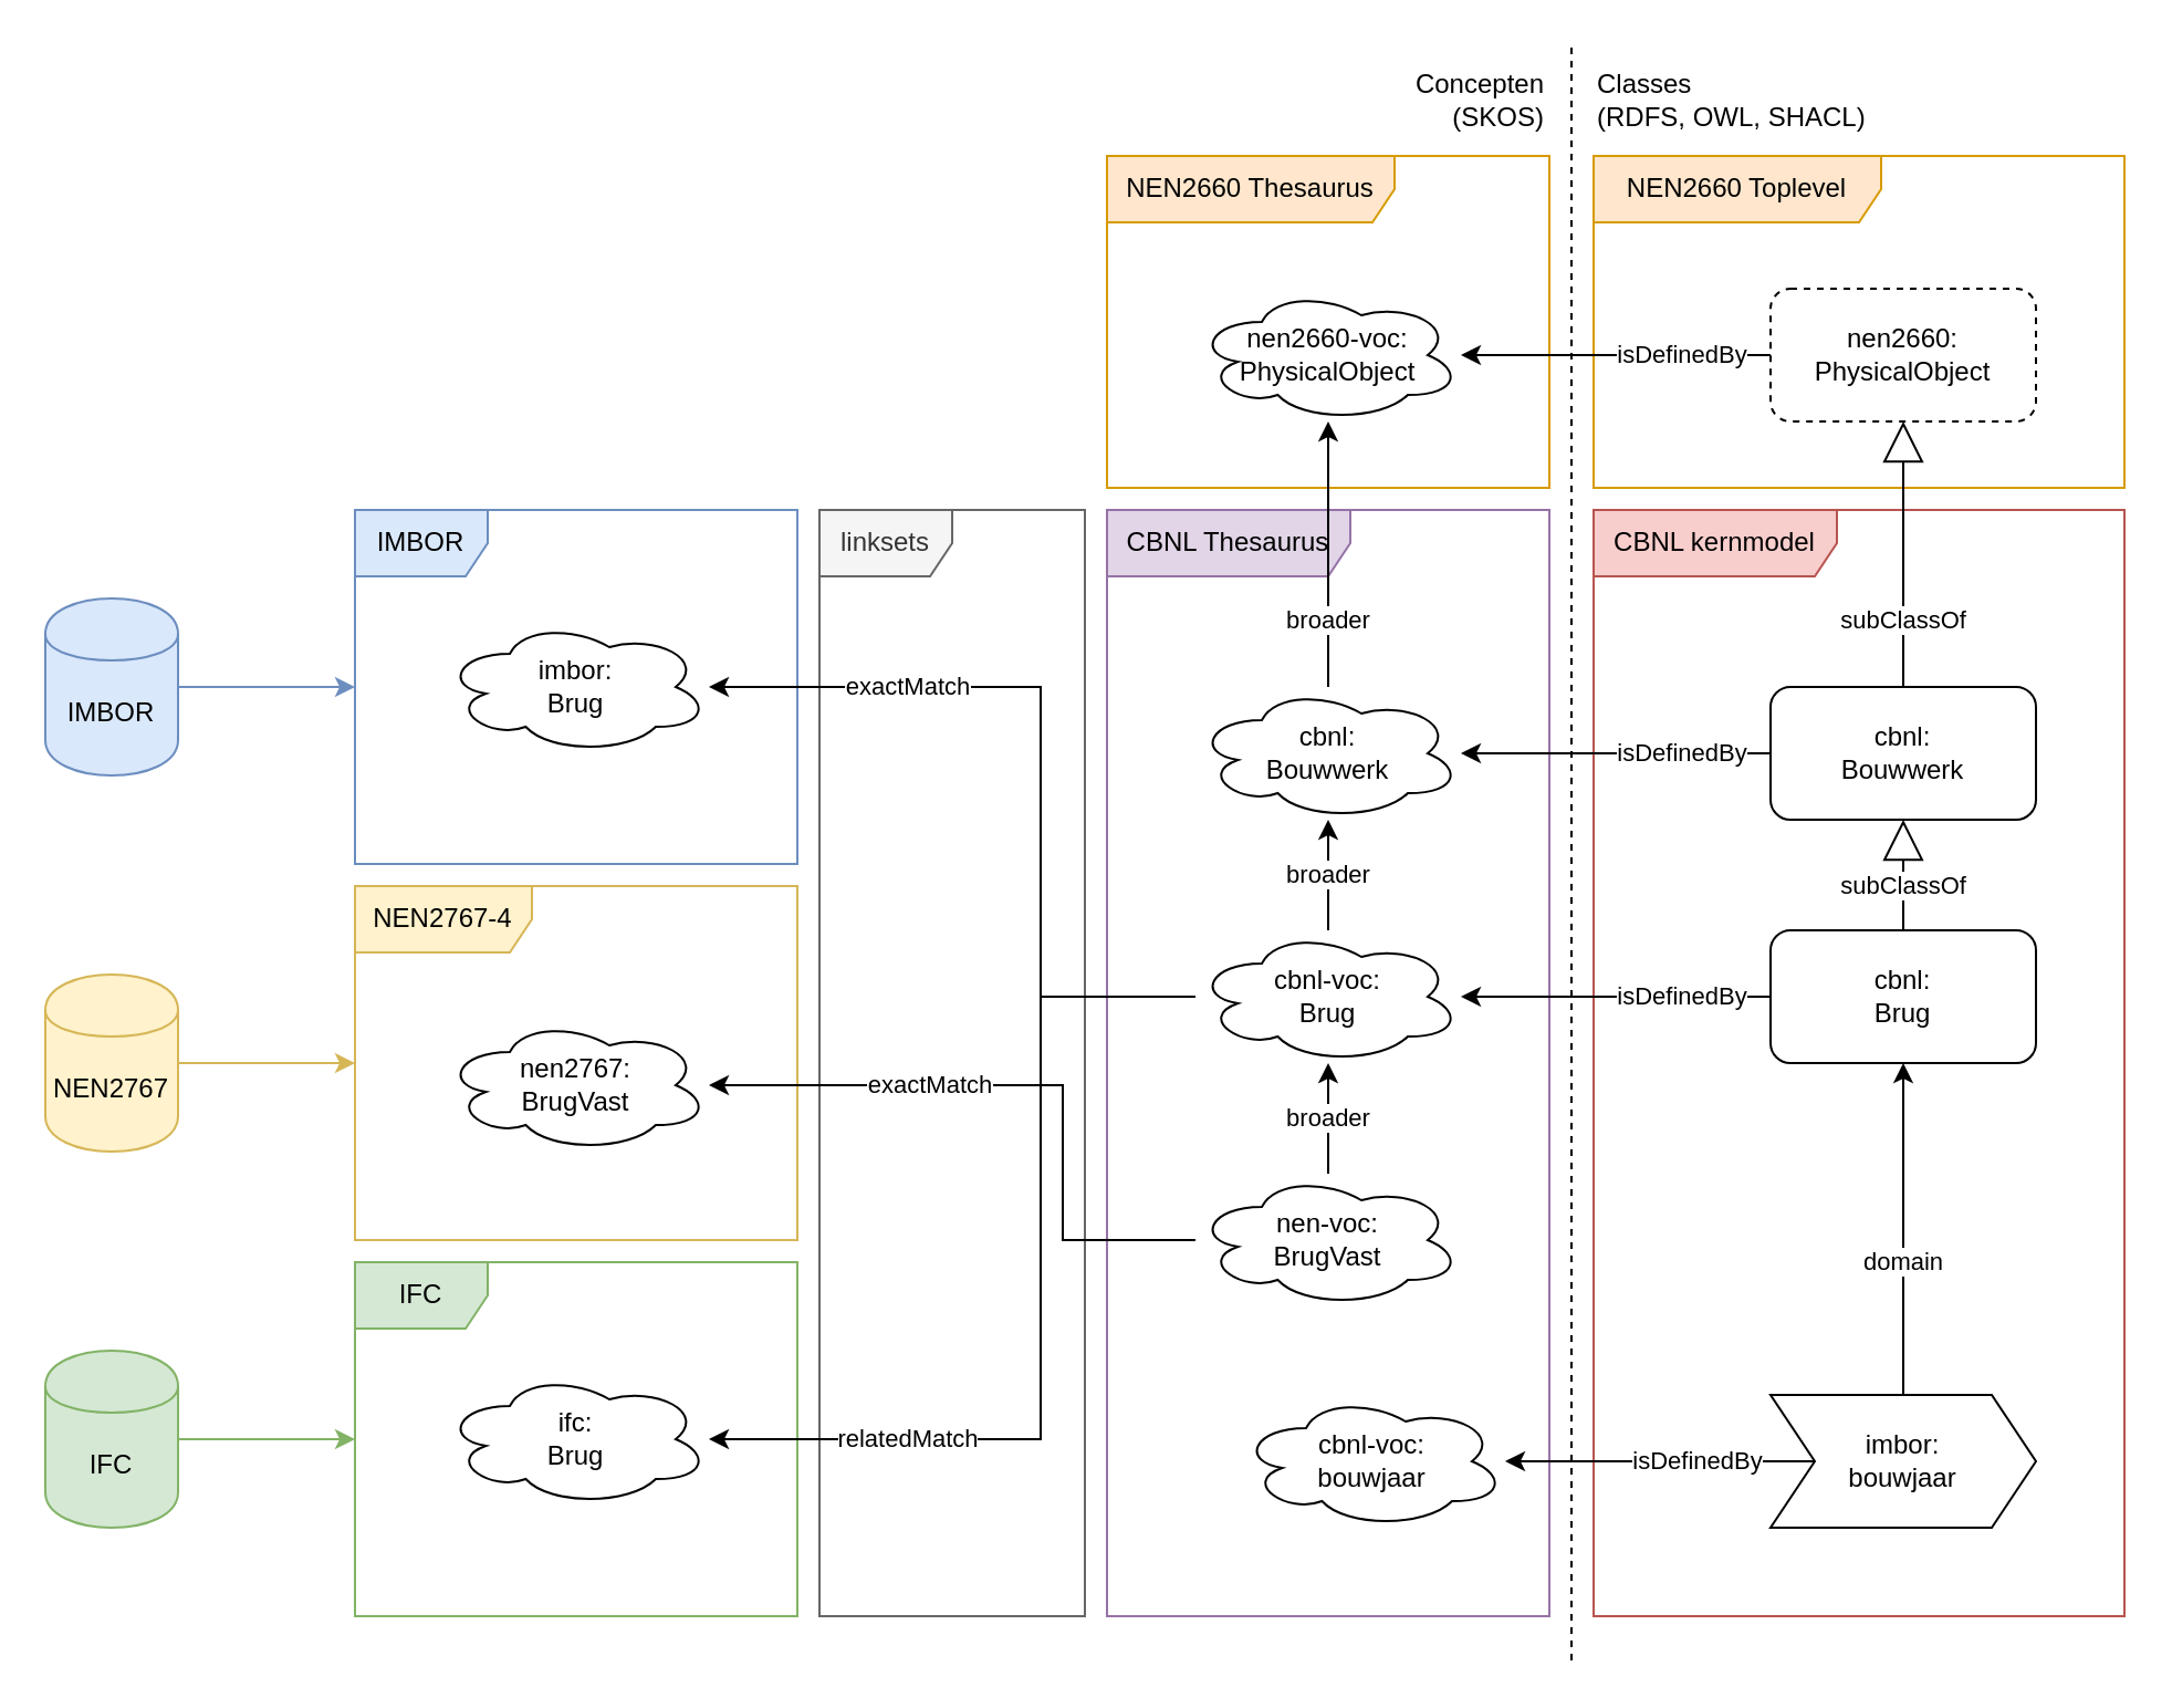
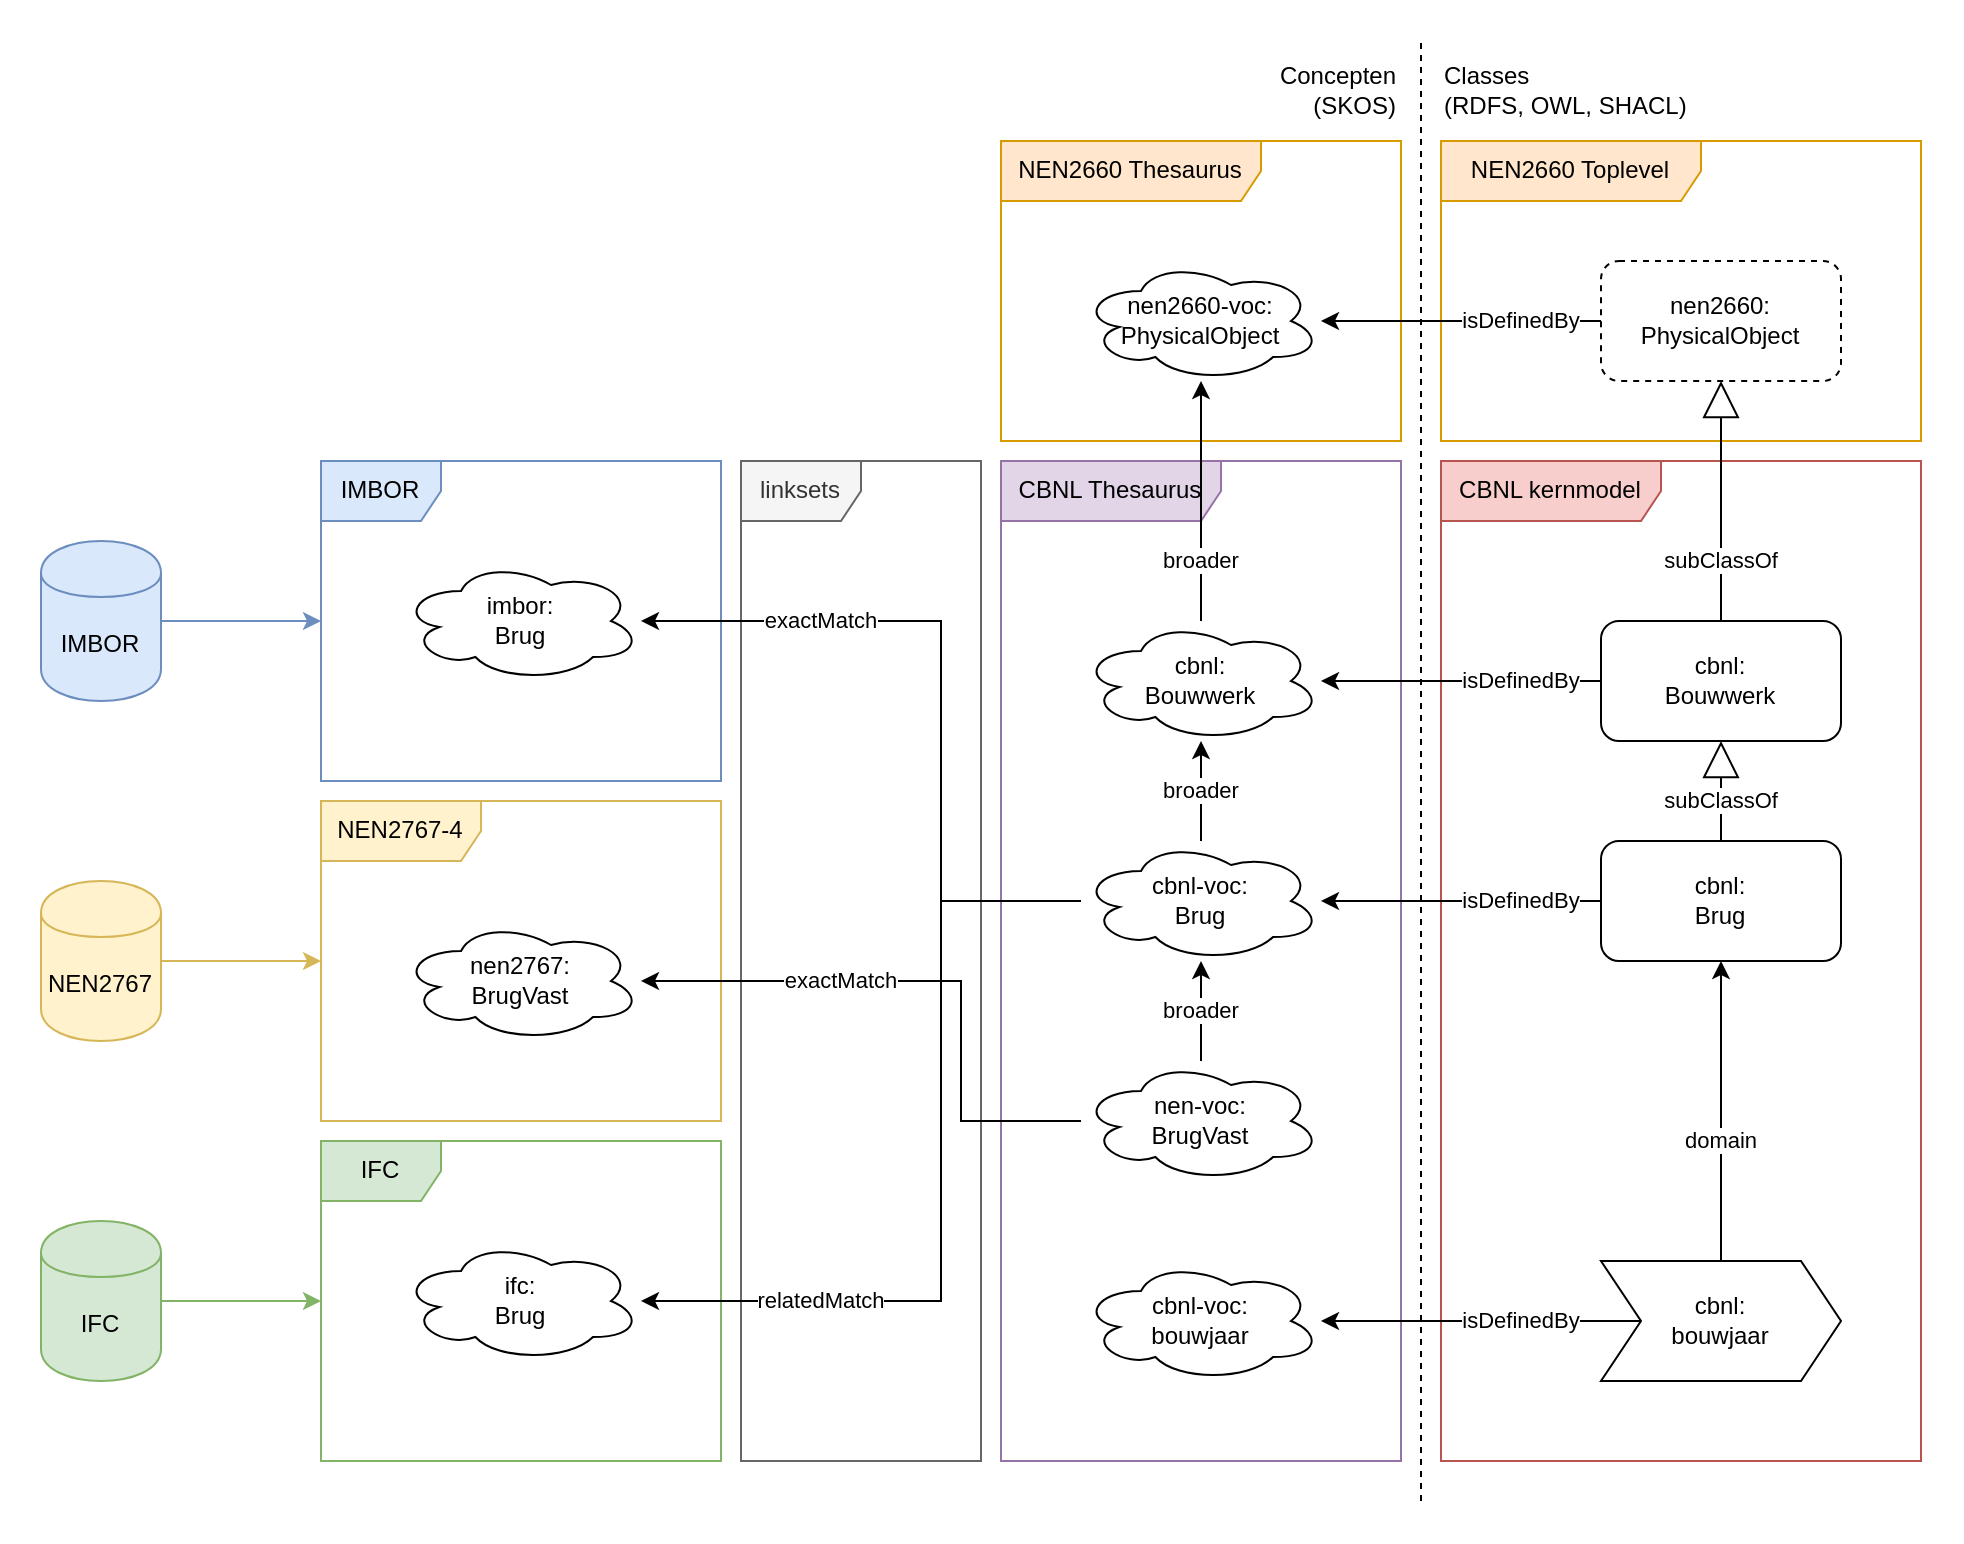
  <mxCell id="0" />
  <mxCell id="1" parent="0" />
  <mxCell id="2" value="linksets" style="shape=umlFrame;whiteSpace=wrap;html=1;fillColor=#f5f5f5;strokeColor=#666666;fontColor=#333333;" parent="1" vertex="1"><mxGeometry x="370" y="230" width="120" height="500" as="geometry" /></mxCell>
  <mxCell id="3" value="CBNL kernmodel" style="shape=umlFrame;whiteSpace=wrap;html=1;width=110;height=30;fillColor=#f8cecc;strokeColor=#b85450;" parent="1" vertex="1"><mxGeometry x="720" y="230" width="240" height="500" as="geometry" /></mxCell>
  <mxCell id="4" value="IMBOR" style="shape=umlFrame;whiteSpace=wrap;html=1;fillColor=#dae8fc;strokeColor=#6c8ebf;" parent="1" vertex="1"><mxGeometry x="160" y="230" width="200" height="160" as="geometry" /></mxCell>
  <mxCell id="5" value="NEN2767-4" style="shape=umlFrame;whiteSpace=wrap;html=1;width=80;height=30;fillColor=#fff2cc;strokeColor=#d6b656;" parent="1" vertex="1"><mxGeometry x="160" y="400" width="200" height="160" as="geometry" /></mxCell>
  <mxCell id="6" value="CBNL Thesaurus" style="shape=umlFrame;whiteSpace=wrap;html=1;width=110;height=30;fillColor=#e1d5e7;strokeColor=#9673a6;" parent="1" vertex="1"><mxGeometry x="500" y="230" width="200" height="500" as="geometry" /></mxCell>
  <mxCell id="7" value="imbor:&lt;br&gt;Brug" style="ellipse;shape=cloud;whiteSpace=wrap;html=1;fontFamily=Helvetica;fontSize=12;fontColor=#000000;align=center;strokeColor=#000000;fillColor=#ffffff;" parent="1" vertex="1"><mxGeometry x="200" y="280" width="120" height="60" as="geometry" /></mxCell>
  <mxCell id="8" value="broader" style="edgeStyle=orthogonalEdgeStyle;rounded=0;orthogonalLoop=1;jettySize=auto;html=1;" parent="1" source="9" target="27" edge="1"><mxGeometry relative="1" as="geometry" /></mxCell>
  <mxCell id="9" value="nen-voc:&lt;br&gt;BrugVast" style="ellipse;shape=cloud;whiteSpace=wrap;html=1;fontFamily=Helvetica;fontSize=12;fontColor=#000000;align=center;strokeColor=#000000;fillColor=#ffffff;" parent="1" vertex="1"><mxGeometry x="540" y="530" width="120" height="60" as="geometry" /></mxCell>
  <mxCell id="10" value="nen2767:&lt;br&gt;BrugVast" style="ellipse;shape=cloud;whiteSpace=wrap;html=1;fontFamily=Helvetica;fontSize=12;fontColor=#000000;align=center;strokeColor=#000000;fillColor=#ffffff;" parent="1" vertex="1"><mxGeometry x="200" y="460" width="120" height="60" as="geometry" /></mxCell>
  <mxCell id="11" value="IFC" style="shape=umlFrame;whiteSpace=wrap;html=1;fillColor=#d5e8d4;strokeColor=#82b366;" parent="1" vertex="1"><mxGeometry x="160" y="570" width="200" height="160" as="geometry" /></mxCell>
  <mxCell id="12" value="ifc:&lt;br&gt;Brug" style="ellipse;shape=cloud;whiteSpace=wrap;html=1;fontFamily=Helvetica;fontSize=12;fontColor=#000000;align=center;strokeColor=#000000;fillColor=#ffffff;" parent="1" vertex="1"><mxGeometry x="200" y="620" width="120" height="60" as="geometry" /></mxCell>
  <mxCell id="13" value="NEN2660 Thesaurus" style="shape=umlFrame;whiteSpace=wrap;html=1;width=130;height=30;fillColor=#ffe6cc;strokeColor=#d79b00;" parent="1" vertex="1"><mxGeometry x="500" y="70" width="200" height="150" as="geometry" /></mxCell>
  <mxCell id="14" value="NEN2660 Toplevel" style="shape=umlFrame;whiteSpace=wrap;html=1;width=130;height=30;fillColor=#ffe6cc;strokeColor=#d79b00;" parent="1" vertex="1"><mxGeometry x="720" y="70" width="240" height="150" as="geometry" /></mxCell>
  <mxCell id="15" value="nen2660-voc:&lt;br&gt;PhysicalObject" style="ellipse;shape=cloud;whiteSpace=wrap;html=1;fontFamily=Helvetica;fontSize=12;fontColor=#000000;align=center;strokeColor=#000000;fillColor=#ffffff;" parent="1" vertex="1"><mxGeometry x="540" y="130" width="120" height="60" as="geometry" /></mxCell>
  <mxCell id="16" value="nen2660:&lt;br&gt;PhysicalObject" style="rounded=1;whiteSpace=wrap;html=1;dashed=1;" parent="1" vertex="1"><mxGeometry x="800" y="130" width="120" height="60" as="geometry" /></mxCell>
  <mxCell id="17" value="relatedMatch" style="edgeStyle=orthogonalEdgeStyle;rounded=0;orthogonalLoop=1;jettySize=auto;html=1;" parent="1" source="27" target="12" edge="1"><mxGeometry x="0.571" relative="1" as="geometry"><Array as="points"><mxPoint x="470" y="450" /><mxPoint x="470" y="650" /></Array><mxPoint as="offset" /></mxGeometry></mxCell>
  <mxCell id="18" value="isDefinedBy" style="edgeStyle=orthogonalEdgeStyle;rounded=0;orthogonalLoop=1;jettySize=auto;html=1;" parent="1" source="16" target="15" edge="1"><mxGeometry x="-0.429" relative="1" as="geometry"><mxPoint as="offset" /></mxGeometry></mxCell>
  <mxCell id="19" value="exactMatch" style="edgeStyle=orthogonalEdgeStyle;rounded=0;orthogonalLoop=1;jettySize=auto;html=1;" parent="1" source="9" target="10" edge="1"><mxGeometry x="0.31" relative="1" as="geometry"><Array as="points"><mxPoint x="480" y="560" /><mxPoint x="480" y="490" /></Array><mxPoint as="offset" /></mxGeometry></mxCell>
  <mxCell id="20" value="exactMatch" style="edgeStyle=orthogonalEdgeStyle;rounded=0;orthogonalLoop=1;jettySize=auto;html=1;" parent="1" source="27" target="7" edge="1"><mxGeometry x="0.5" relative="1" as="geometry"><Array as="points"><mxPoint x="470" y="450" /><mxPoint x="470" y="310" /></Array><mxPoint as="offset" /></mxGeometry></mxCell>
  <mxCell id="21" value="" style="endArrow=none;dashed=1;html=1;" parent="1" edge="1"><mxGeometry width="50" height="50" relative="1" as="geometry"><mxPoint x="710" y="750" as="sourcePoint" /><mxPoint x="710" y="20" as="targetPoint" /></mxGeometry></mxCell>
  <mxCell id="22" value="Concepten&lt;br&gt;(SKOS)" style="text;html=1;strokeColor=none;fillColor=none;align=right;verticalAlign=middle;whiteSpace=wrap;rounded=0;" parent="1" vertex="1"><mxGeometry x="570" y="30" width="130" height="30" as="geometry" /></mxCell>
  <mxCell id="23" value="Classes&lt;br&gt;(RDFS, OWL, SHACL)" style="text;html=1;strokeColor=none;fillColor=none;align=left;verticalAlign=middle;whiteSpace=wrap;rounded=0;" parent="1" vertex="1"><mxGeometry x="720" y="30" width="130" height="30" as="geometry" /></mxCell>
- <mxCell id="24" value="imbor:&lt;br&gt;bouwjaar" style="shape=step;perimeter=stepPerimeter;whiteSpace=wrap;html=1;fixedSize=1;" parent="1" vertex="1"><mxGeometry x="800" y="630" width="120" height="60" as="geometry" /></mxCell>
- <mxCell id="25" value="cbnl-voc:&lt;br&gt;bouwjaar" style="ellipse;shape=cloud;whiteSpace=wrap;html=1;fontFamily=Helvetica;fontSize=12;fontColor=#000000;align=center;strokeColor=#000000;fillColor=#ffffff;" parent="1" vertex="1"><mxGeometry x="560" y="630" width="120" height="60" as="geometry" /></mxCell>
+ <mxCell id="24" value="cbnl:&lt;br&gt;bouwjaar" style="shape=step;perimeter=stepPerimeter;whiteSpace=wrap;html=1;fixedSize=1;" parent="1" vertex="1"><mxGeometry x="800" y="630" width="120" height="60" as="geometry" /></mxCell>
+ <mxCell id="25" value="cbnl-voc:&lt;br&gt;bouwjaar" style="ellipse;shape=cloud;whiteSpace=wrap;html=1;fontFamily=Helvetica;fontSize=12;fontColor=#000000;align=center;strokeColor=#000000;fillColor=#ffffff;" parent="1" vertex="1"><mxGeometry x="540" y="630" width="120" height="60" as="geometry" /></mxCell>
  <mxCell id="26" value="isDefinedBy" style="edgeStyle=orthogonalEdgeStyle;rounded=0;orthogonalLoop=1;jettySize=auto;html=1;" parent="1" source="24" target="25" edge="1"><mxGeometry x="-0.25" relative="1" as="geometry"><mxPoint as="offset" /></mxGeometry></mxCell>
  <mxCell id="27" value="cbnl-voc:&lt;br&gt;Brug" style="ellipse;shape=cloud;whiteSpace=wrap;html=1;fontFamily=Helvetica;fontSize=12;fontColor=#000000;align=center;strokeColor=#000000;fillColor=#ffffff;" parent="1" vertex="1"><mxGeometry x="540" y="420" width="120" height="60" as="geometry" /></mxCell>
  <mxCell id="28" value="isDefinedBy" style="edgeStyle=orthogonalEdgeStyle;rounded=0;orthogonalLoop=1;jettySize=auto;html=1;" parent="1" source="29" target="27" edge="1"><mxGeometry x="-0.429" relative="1" as="geometry"><mxPoint as="offset" /></mxGeometry></mxCell>
  <mxCell id="29" value="cbnl:&lt;br&gt;Brug" style="rounded=1;whiteSpace=wrap;html=1;" parent="1" vertex="1"><mxGeometry x="800" y="420" width="120" height="60" as="geometry" /></mxCell>
  <mxCell id="30" value="broader" style="edgeStyle=orthogonalEdgeStyle;rounded=0;orthogonalLoop=1;jettySize=auto;html=1;" parent="1" source="37" target="15" edge="1"><mxGeometry x="-0.5" relative="1" as="geometry"><mxPoint as="offset" /></mxGeometry></mxCell>
  <mxCell id="31" value="NEN2767" style="shape=cylinder;whiteSpace=wrap;html=1;boundedLbl=1;backgroundOutline=1;fillColor=#fff2cc;strokeColor=#d6b656;" parent="1" vertex="1"><mxGeometry x="20" y="440" width="60" height="80" as="geometry" /></mxCell>
  <mxCell id="32" style="edgeStyle=orthogonalEdgeStyle;rounded=0;orthogonalLoop=1;jettySize=auto;html=1;sourcePerimeterSpacing=0;targetPerimeterSpacing=0;fillColor=#d5e8d4;strokeColor=#82b366;" parent="1" source="33" target="11" edge="1"><mxGeometry relative="1" as="geometry" /></mxCell>
  <mxCell id="33" value="IFC" style="shape=cylinder;whiteSpace=wrap;html=1;boundedLbl=1;backgroundOutline=1;fillColor=#d5e8d4;strokeColor=#82b366;" parent="1" vertex="1"><mxGeometry x="20" y="610" width="60" height="80" as="geometry" /></mxCell>
  <mxCell id="34" value="IMBOR" style="shape=cylinder;whiteSpace=wrap;html=1;boundedLbl=1;backgroundOutline=1;fillColor=#dae8fc;strokeColor=#6c8ebf;" parent="1" vertex="1"><mxGeometry x="20" y="270" width="60" height="80" as="geometry" /></mxCell>
  <mxCell id="35" style="edgeStyle=orthogonalEdgeStyle;rounded=0;orthogonalLoop=1;jettySize=auto;html=1;sourcePerimeterSpacing=0;targetPerimeterSpacing=0;fillColor=#dae8fc;strokeColor=#6c8ebf;" parent="1" source="34" target="4" edge="1"><mxGeometry relative="1" as="geometry" /></mxCell>
  <mxCell id="36" style="edgeStyle=orthogonalEdgeStyle;rounded=0;orthogonalLoop=1;jettySize=auto;html=1;sourcePerimeterSpacing=0;targetPerimeterSpacing=0;fillColor=#fff2cc;strokeColor=#d6b656;" parent="1" source="31" target="5" edge="1"><mxGeometry relative="1" as="geometry" /></mxCell>
  <mxCell id="37" value="cbnl:&lt;br&gt;Bouwwerk" style="ellipse;shape=cloud;whiteSpace=wrap;html=1;fontFamily=Helvetica;fontSize=12;fontColor=#000000;align=center;strokeColor=#000000;fillColor=#ffffff;" parent="1" vertex="1"><mxGeometry x="540" y="310" width="120" height="60" as="geometry" /></mxCell>
  <mxCell id="38" value="broader" style="edgeStyle=orthogonalEdgeStyle;rounded=0;orthogonalLoop=1;jettySize=auto;html=1;" parent="1" source="27" target="37" edge="1"><mxGeometry relative="1" as="geometry"><mxPoint x="600" y="420" as="sourcePoint" /><mxPoint x="600" y="190" as="targetPoint" /></mxGeometry></mxCell>
  <mxCell id="39" value="subClassOf" style="endArrow=block;endSize=16;endFill=0;html=1;edgeStyle=orthogonalEdgeStyle;elbow=vertical;strokeWidth=1;fontFamily=Helvetica;fontSize=11;fontColor=#000000;align=center;strokeColor=#000000;" parent="1" source="40" target="16" edge="1"><mxGeometry x="-0.5" relative="1" as="geometry"><mxPoint as="offset" /></mxGeometry></mxCell>
  <mxCell id="40" value="cbnl:&lt;br&gt;Bouwwerk" style="rounded=1;whiteSpace=wrap;html=1;" parent="1" vertex="1"><mxGeometry x="800" y="310" width="120" height="60" as="geometry" /></mxCell>
  <mxCell id="41" value="isDefinedBy" style="edgeStyle=orthogonalEdgeStyle;rounded=0;orthogonalLoop=1;jettySize=auto;html=1;" parent="1" source="40" target="37" edge="1"><mxGeometry x="-0.429" relative="1" as="geometry"><mxPoint x="800" y="339.5" as="sourcePoint" /><mxPoint x="660" y="339.5" as="targetPoint" /><mxPoint as="offset" /></mxGeometry></mxCell>
  <mxCell id="42" value="subClassOf" style="endArrow=block;endSize=16;endFill=0;html=1;edgeStyle=orthogonalEdgeStyle;elbow=vertical;strokeWidth=1;fontFamily=Helvetica;fontSize=11;fontColor=#000000;align=center;strokeColor=#000000;" parent="1" source="29" target="40" edge="1"><mxGeometry x="-0.2" relative="1" as="geometry"><mxPoint as="offset" /></mxGeometry></mxCell>
  <mxCell id="43" value="domain" style="endArrow=classic;html=1;fontFamily=Helvetica;fontSize=11;fontColor=#000000;align=center;strokeColor=#000000;edgeStyle=orthogonalEdgeStyle;elbow=vertical;rounded=0;" parent="1" source="24" target="29" edge="1"><mxGeometry x="-0.2" relative="1" as="geometry"><mxPoint as="offset" /></mxGeometry></mxCell>
